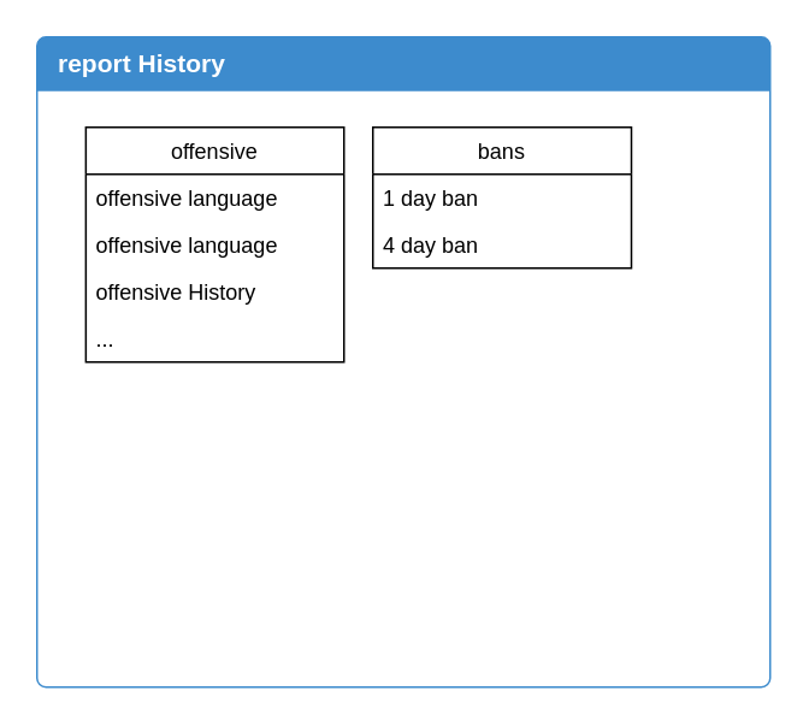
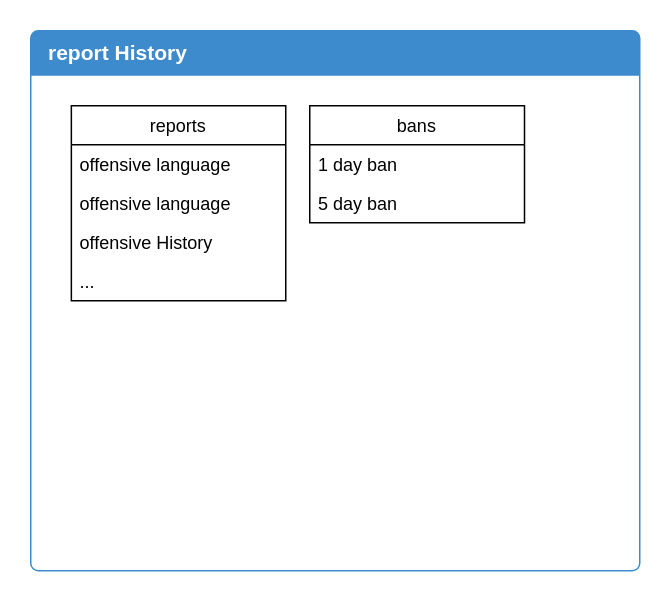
  <mxCell id="0" />
  <mxCell id="1" parent="0" />
  <mxCell id="2" value="" style="html=1;shadow=0;dashed=0;shape=mxgraph.bootstrap.rrect;align=center;rSize=5;strokeColor=#3D8BCD;fillColor=#ffffff;fontColor=#f0f0f0;spacingTop=30;whiteSpace=wrap;" vertex="1" parent="1"><mxGeometry x="20" y="20" width="406" height="360" as="geometry" /></mxCell>
  <mxCell id="3" value="report History" style="html=1;shadow=0;dashed=0;shape=mxgraph.bootstrap.topButton;rSize=5;strokeColor=none;fillColor=#3D8BCD;fontColor=#ffffff;fontSize=14;fontStyle=1;align=left;spacingLeft=10;whiteSpace=wrap;resizeWidth=1;" vertex="1" parent="2"><mxGeometry width="406" height="30" relative="1" as="geometry" /></mxCell>
  <mxCell id="4" value="bans" style="swimlane;fontStyle=0;childLayout=stackLayout;horizontal=1;startSize=26;fillColor=none;horizontalStack=0;resizeParent=1;resizeParentMax=0;resizeLast=0;collapsible=1;marginBottom=0;" vertex="1" parent="2"><mxGeometry x="186" y="50" width="143.17" height="78" as="geometry" /></mxCell>
  <mxCell id="5" value="1 day ban" style="text;strokeColor=none;fillColor=none;align=left;verticalAlign=top;spacingLeft=4;spacingRight=4;overflow=hidden;rotatable=0;points=[[0,0.5],[1,0.5]];portConstraint=eastwest;" vertex="1" parent="4"><mxGeometry y="26" width="143.17" height="26" as="geometry" /></mxCell>
- <mxCell id="6" value="4 day ban" style="text;strokeColor=none;fillColor=none;align=left;verticalAlign=top;spacingLeft=4;spacingRight=4;overflow=hidden;rotatable=0;points=[[0,0.5],[1,0.5]];portConstraint=eastwest;" vertex="1" parent="4"><mxGeometry y="52" width="143.17" height="26" as="geometry" /></mxCell>
- <mxCell id="7" value="offensive" style="swimlane;fontStyle=0;childLayout=stackLayout;horizontal=1;startSize=26;fillColor=none;horizontalStack=0;resizeParent=1;resizeParentMax=0;resizeLast=0;collapsible=1;marginBottom=0;" vertex="1" parent="2"><mxGeometry x="27.07" y="50" width="142.93" height="130" as="geometry" /></mxCell>
+ <mxCell id="6" value="5 day ban" style="text;strokeColor=none;fillColor=none;align=left;verticalAlign=top;spacingLeft=4;spacingRight=4;overflow=hidden;rotatable=0;points=[[0,0.5],[1,0.5]];portConstraint=eastwest;" vertex="1" parent="4"><mxGeometry y="52" width="143.17" height="26" as="geometry" /></mxCell>
+ <mxCell id="7" value="reports" style="swimlane;fontStyle=0;childLayout=stackLayout;horizontal=1;startSize=26;fillColor=none;horizontalStack=0;resizeParent=1;resizeParentMax=0;resizeLast=0;collapsible=1;marginBottom=0;" vertex="1" parent="2"><mxGeometry x="27.07" y="50" width="142.93" height="130" as="geometry" /></mxCell>
  <mxCell id="8" value="offensive language" style="text;strokeColor=none;fillColor=none;align=left;verticalAlign=top;spacingLeft=4;spacingRight=4;overflow=hidden;rotatable=0;points=[[0,0.5],[1,0.5]];portConstraint=eastwest;" vertex="1" parent="7"><mxGeometry y="26" width="142.93" height="26" as="geometry" /></mxCell>
  <mxCell id="9" value="offensive language" style="text;strokeColor=none;fillColor=none;align=left;verticalAlign=top;spacingLeft=4;spacingRight=4;overflow=hidden;rotatable=0;points=[[0,0.5],[1,0.5]];portConstraint=eastwest;" vertex="1" parent="7"><mxGeometry y="52" width="142.93" height="26" as="geometry" /></mxCell>
  <mxCell id="10" value="offensive History" style="text;strokeColor=none;fillColor=none;align=left;verticalAlign=top;spacingLeft=4;spacingRight=4;overflow=hidden;rotatable=0;points=[[0,0.5],[1,0.5]];portConstraint=eastwest;" vertex="1" parent="7"><mxGeometry y="78" width="142.93" height="26" as="geometry" /></mxCell>
  <mxCell id="11" value="..." style="text;strokeColor=none;fillColor=none;align=left;verticalAlign=top;spacingLeft=4;spacingRight=4;overflow=hidden;rotatable=0;points=[[0,0.5],[1,0.5]];portConstraint=eastwest;" vertex="1" parent="7"><mxGeometry y="104" width="142.93" height="26" as="geometry" /></mxCell>
